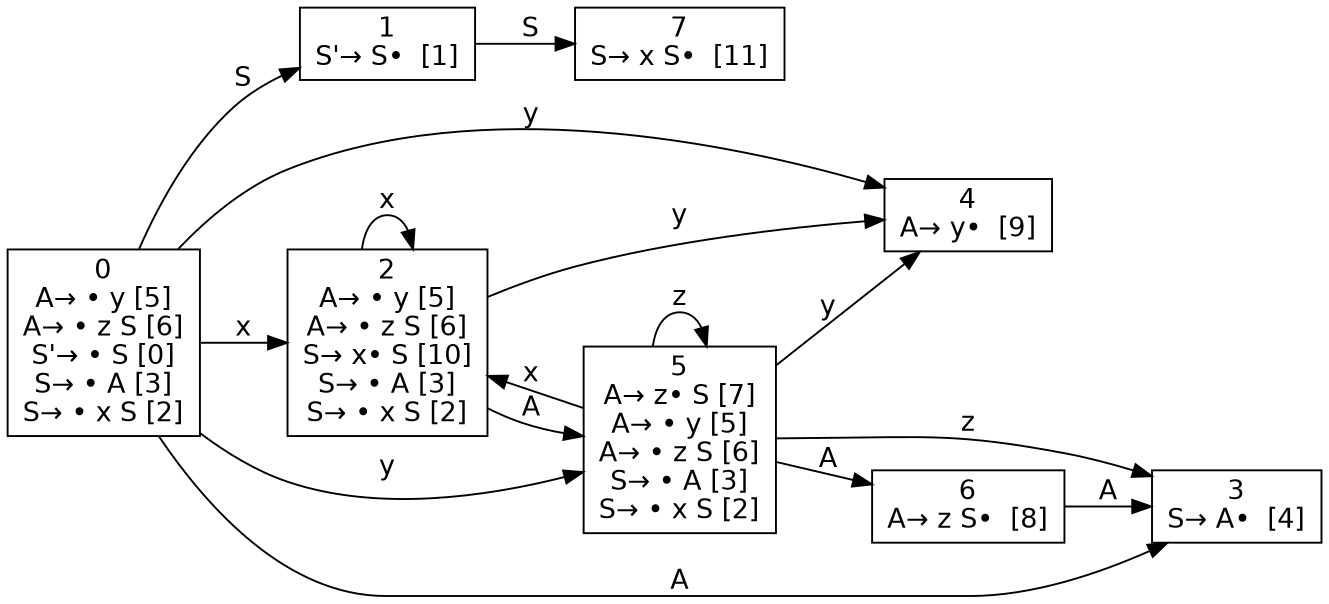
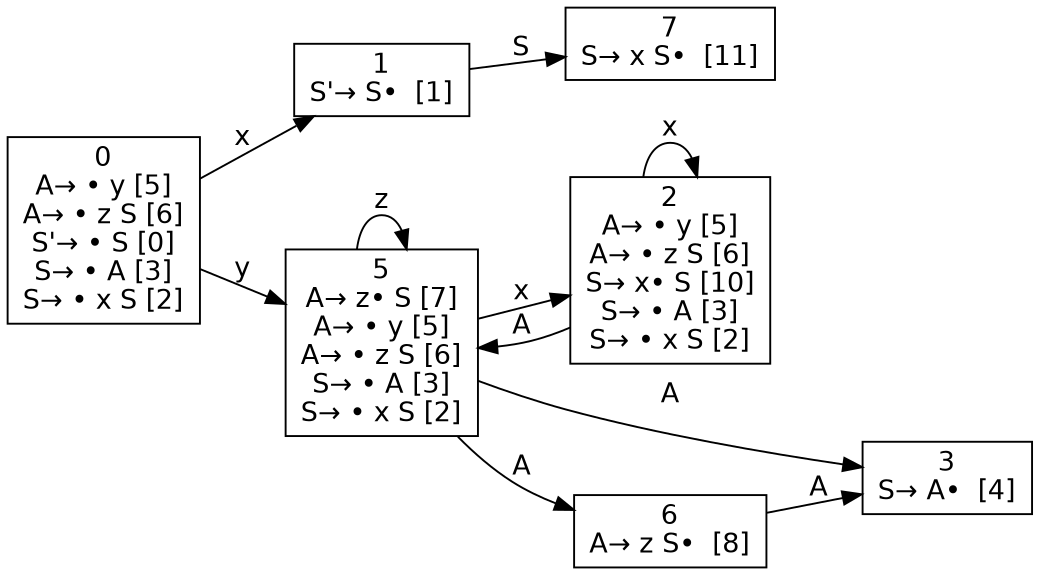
  digraph {
    rankdir=LR
    node [fontname=Helvetica shape=box]
    edge [fontname=Helvetica]
    n1 [label=<0<br />A→ • y [5]<br />A→ • z S [6]<br />S'→ • S [0]<br />S→ • A [3]<br />S→ • x S [2]>]
    n2 [label=<1<br />S'→ S•  [1]>]
    n3 [label=<2<br />A→ • y [5]<br />A→ • z S [6]<br />S→ x• S [10]<br />S→ • A [3]<br />S→ • x S [2]>]
    n4 [label=<3<br />S→ A•  [4]>]
-   n5 [label=<4<br />A→ y•  [9]>]
    n6 [label=<5<br />A→ z• S [7]<br />A→ • y [5]<br />A→ • z S [6]<br />S→ • A [3]<br />S→ • x S [2]>]
    n7 [label=<7<br />S→ x S•  [11]>]
    n8 [label=<6<br />A→ z S•  [8]>]
-   n1 -> n2 [label=S]
-   n1 -> n3 [label=x]
-   n1 -> n4 [label=A]
-   n1 -> n5 [label=y]
+   n1 -> n2 [label=x]
    n1 -> n6 [label=y]
    n2 -> n7 [label=S]
    n3 -> n3 [label=x]
-   n3 -> n5 [label=y]
    n3 -> n6 [label=A]
    n6 -> n3 [label=x]
-   n6 -> n4 [label=z]
-   n6 -> n5 [label=y]
+   n6 -> n4 [label=A]
    n6 -> n6 [label=z]
    n6 -> n8 [label=A]
    n8 -> n4 [label=A]
  }
